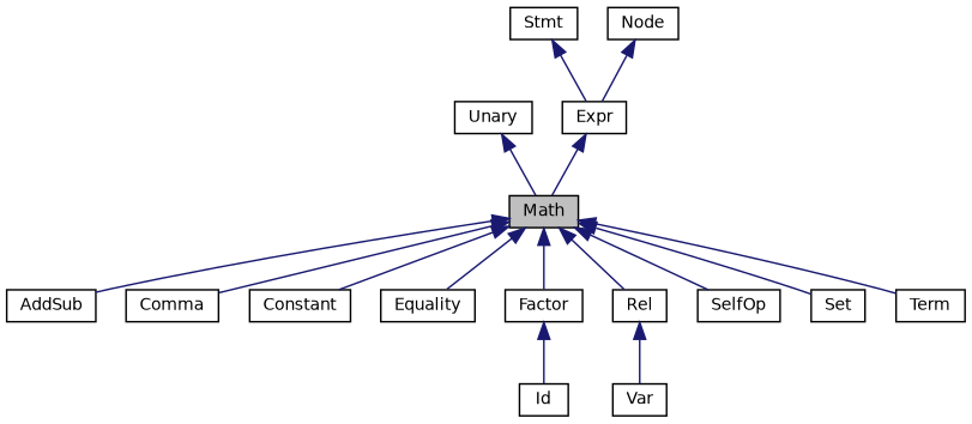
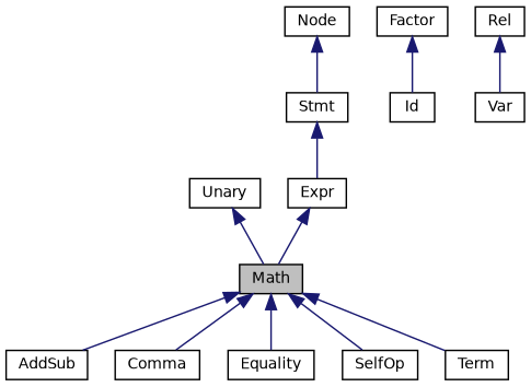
  digraph {
    fontname="DejaVu Sans"
    node [color=black fillcolor=white fontname="DejaVu Sans" fontsize=10 shape=record style=filled]
    edge [color=midnightblue dir=back fontname="DejaVu Sans" fontsize=10 labelfontname=Helvetica labelfontsize=10 style=solid]
    n1 [fillcolor=grey75 fontcolor=black height=0.2 label=Math width=0.4]
    n2 [height=0.2 label=AddSub width=0.4]
    n3 [height=0.2 label=Comma width=0.4]
-   n4 [height=0.2 label=Constant width=0.4]
    n5 [height=0.2 label=Equality width=0.4]
    n6 [height=0.2 label=Factor width=0.4]
    n7 [height=0.2 label=Rel width=0.4]
    n8 [height=0.2 label=SelfOp width=0.4]
-   n9 [height=0.2 label=Set width=0.4]
    n10 [height=0.2 label=Term width=0.4]
    n11 [height=0.2 label=Id width=0.4]
    n12 [height=0.2 label=Var width=0.4]
    n13 [height=0.2 label=Unary width=0.4]
    n14 [height=0.2 label=Expr width=0.4]
    n15 [height=0.2 label=Stmt width=0.4]
    n16 [height=0.2 label="Node" width=0.4]
    n1 -> n2
    n1 -> n3
-   n1 -> n4
    n1 -> n5
-   n1 -> n6
-   n1 -> n7
    n1 -> n8
-   n1 -> n9
    n1 -> n10
    n6 -> n11
    n7 -> n12
    n13 -> n1
    n14 -> n1
    n15 -> n14
-   n16 -> n14
+   n16 -> n15
  }
